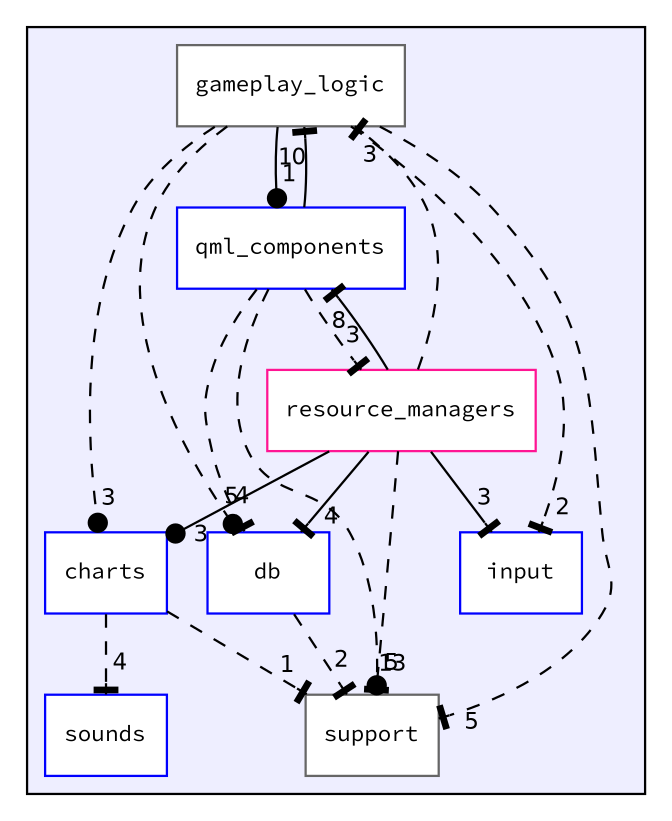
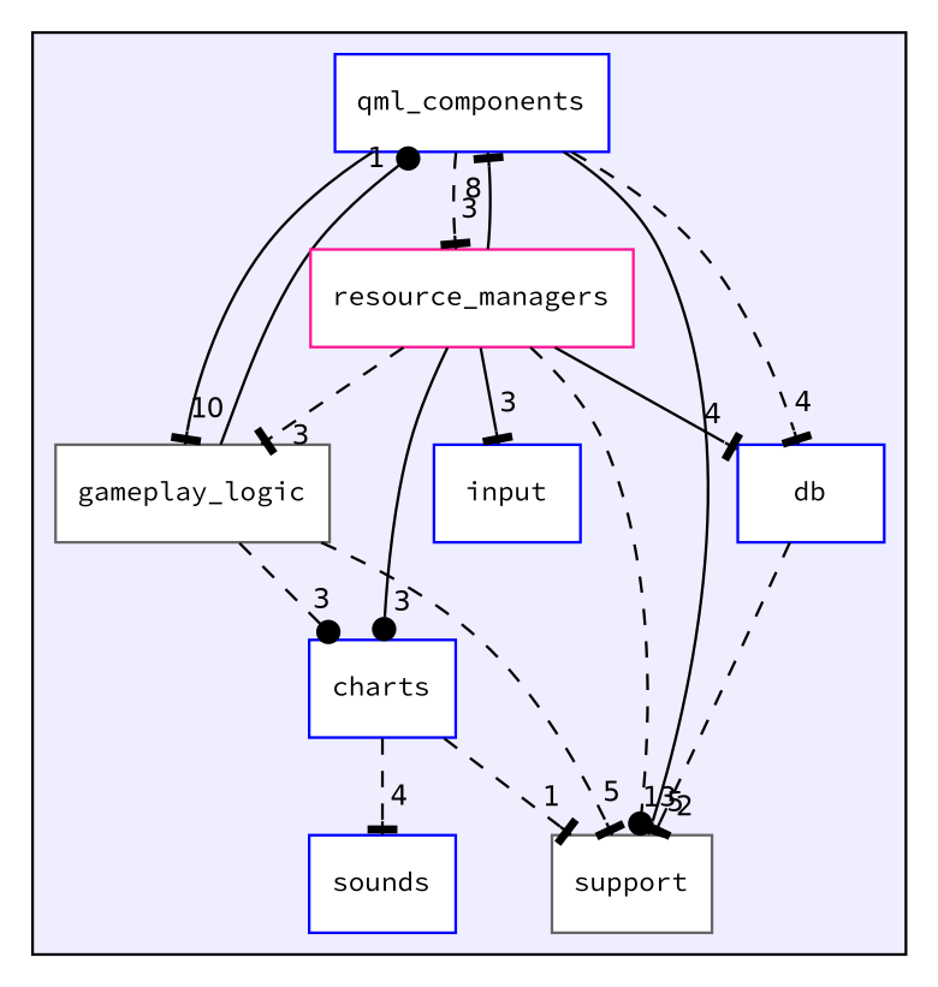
  digraph {
    compound=true
    fontname="Source Code Pro"
    node [color=blue fillcolor=white fontname="Source Code Pro" fontsize=10 shape=box style=filled]
    edge [arrowhead=tee fontname="Source Code Pro" headlabel=3 labeldistance=1.5 labelfontname=Helvetica labelfontsize=10 style=dashed]
    n1 [label=charts]
    n2 [label=db]
    n3 [color=gray40 label=gameplay_logic]
    n4 [label=input]
    n5 [label=qml_components]
    n6 [color=deeppink label=resource_managers]
    n7 [label=sounds]
    n8 [color=gray40 label=support]
    subgraph cluster_1 {
      bgcolor="#eeeeff"
      pencolor=black
      n1
      n2
      n3
      n4
      n5
      n6
      n7
      n8
    }
    n1 -> n7 [headlabel=4]
    n1 -> n8 [headlabel=1]
    n2 -> n8 [headlabel=2]
    n3 -> n1 [arrowhead=dot]
-   n3 -> n2 [arrowhead=dot headlabel=5]
-   n3 -> n4 [headlabel=2]
    n3 -> n5 [arrowhead=dot headlabel=1 style=solid]
    n3 -> n8 [headlabel=5]
    n5 -> n2 [headlabel=4]
    n5 -> n3 [headlabel=10 style=solid]
    n5 -> n6
-   n5 -> n8 [headlabel=5]
+   n5 -> n8 [headlabel=5 style=solid]
    n6 -> n1 [arrowhead=dot style=solid]
    n6 -> n2 [headlabel=4 style=solid]
    n6 -> n3
    n6 -> n4 [style=solid]
    n6 -> n5 [headlabel=8 style=solid]
    n6 -> n8 [arrowhead=dot headlabel=13]
  }
